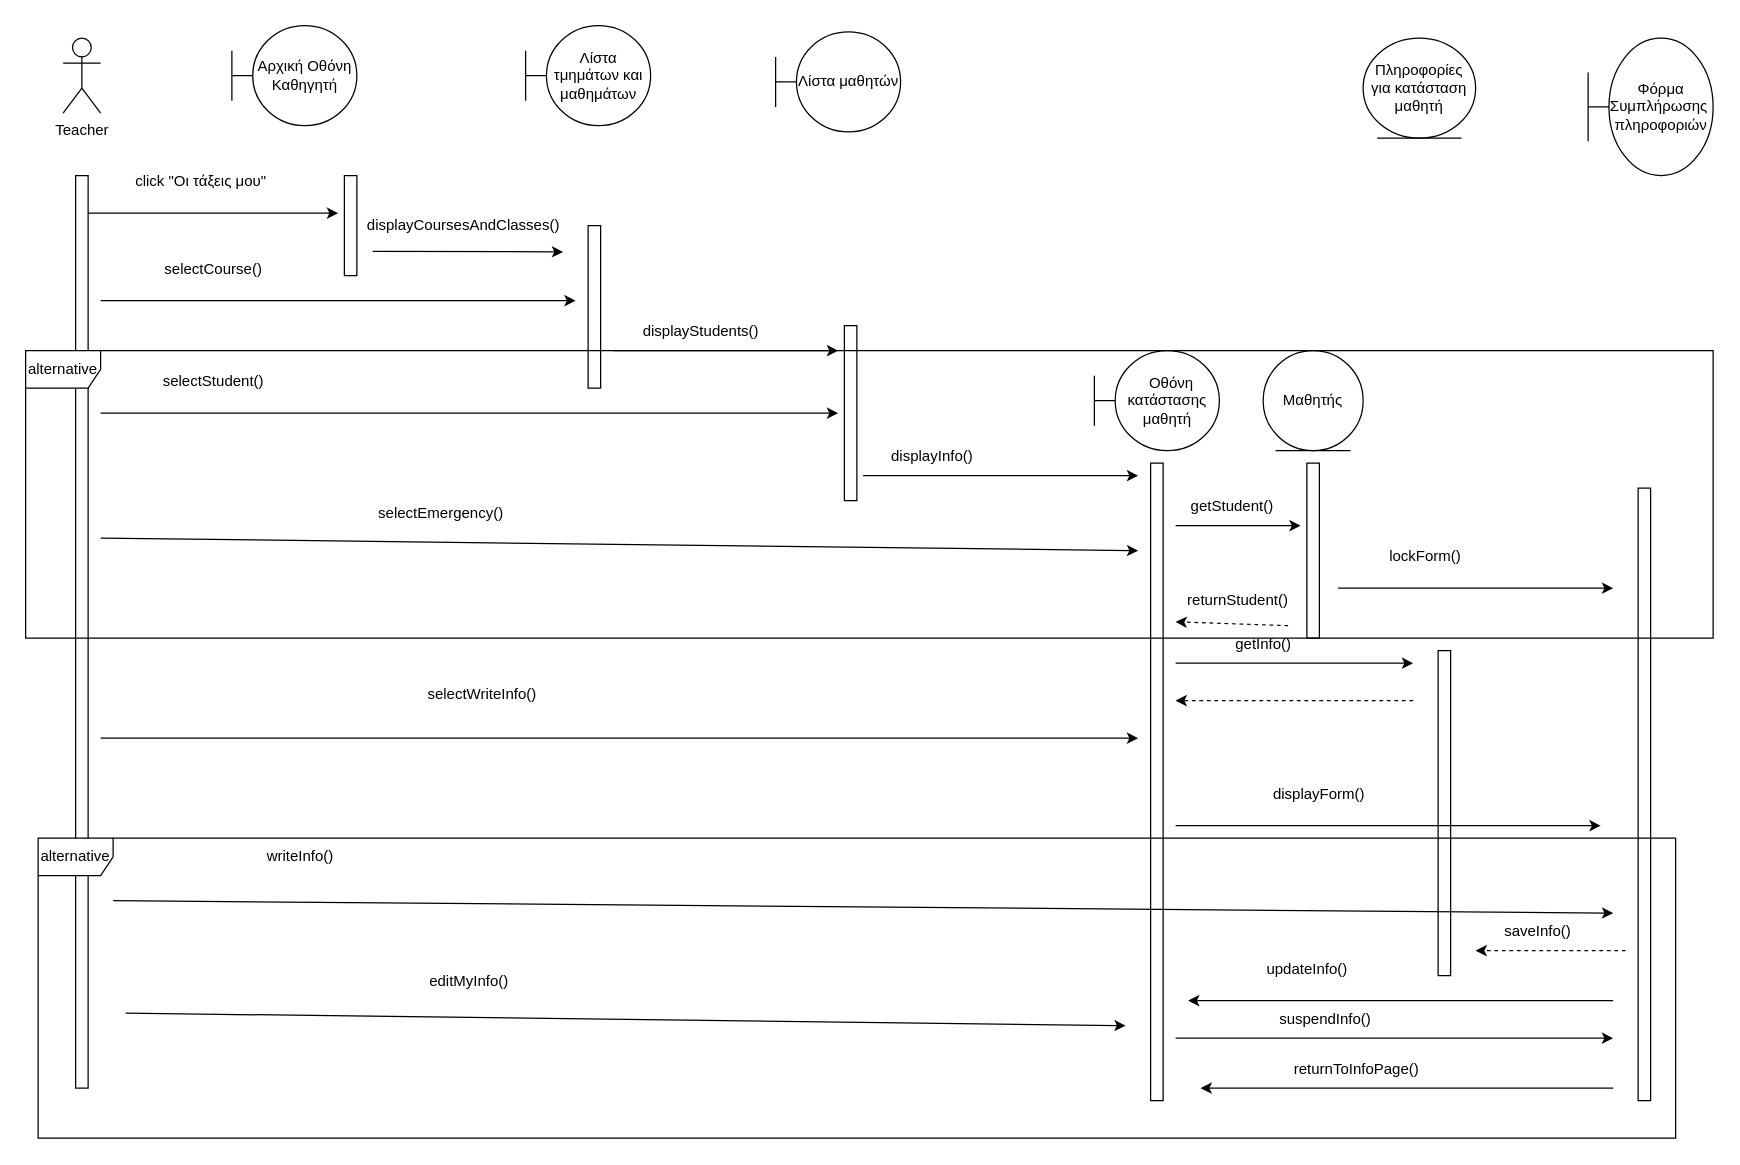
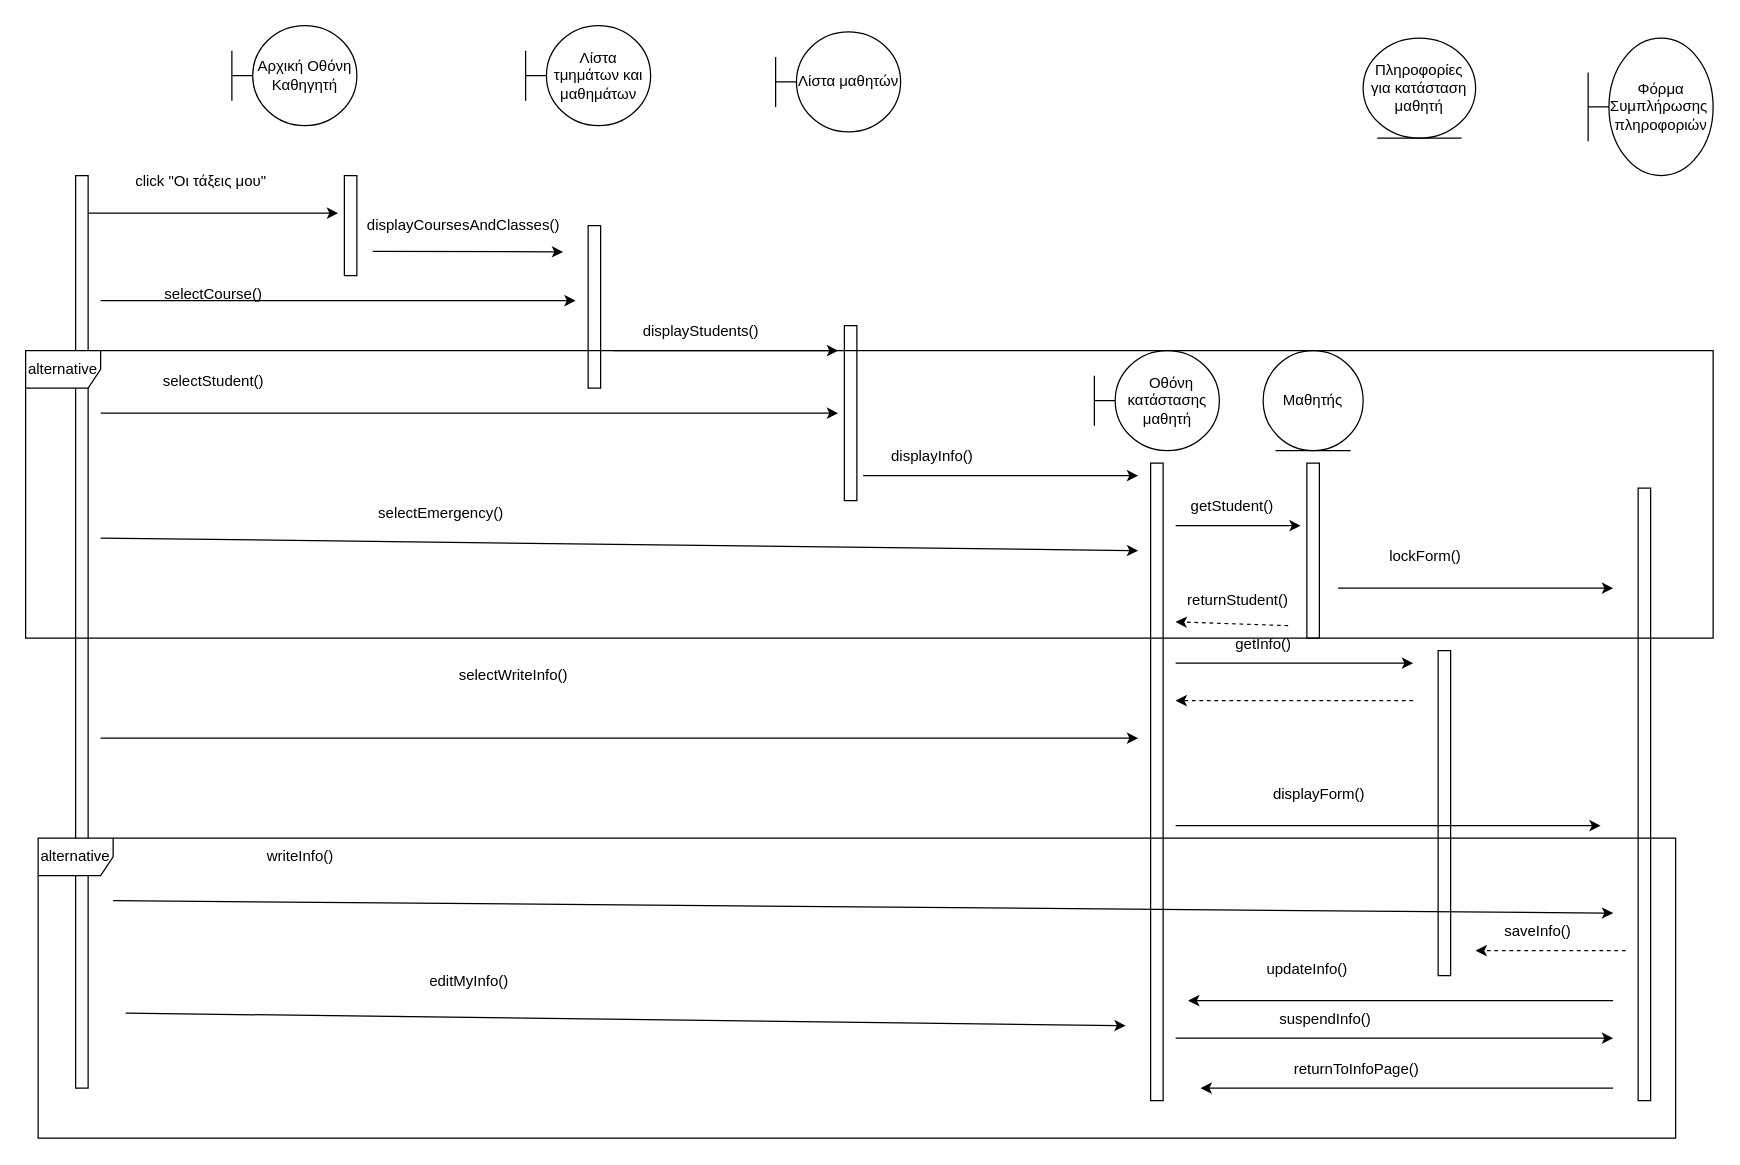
  <mxCell id="0" />
  <mxCell id="1" parent="0" />
  <mxCell id="2" value="Αρχική Οθόνη Καθηγητή" style="shape=umlBoundary;whiteSpace=wrap;html=1;" vertex="1" parent="1"><mxGeometry x="185" y="20" width="100" height="80" as="geometry" /></mxCell>
  <mxCell id="3" value="Λίστα τμημάτων και μαθημάτων" style="shape=umlBoundary;whiteSpace=wrap;html=1;" vertex="1" parent="1"><mxGeometry x="420" y="20" width="100" height="80" as="geometry" /></mxCell>
  <mxCell id="4" value="Λίστα μαθητών" style="shape=umlBoundary;whiteSpace=wrap;html=1;" vertex="1" parent="1"><mxGeometry x="620" y="25" width="100" height="80" as="geometry" /></mxCell>
- <mxCell id="5" value="Teacher" style="shape=umlActor;verticalLabelPosition=bottom;verticalAlign=top;html=1;outlineConnect=0;" vertex="1" parent="1"><mxGeometry x="50" y="30" width="30" height="60" as="geometry" /></mxCell>
  <mxCell id="6" value="Πληροφορίες για κατάσταση μαθητή" style="ellipse;shape=umlEntity;whiteSpace=wrap;html=1;" vertex="1" parent="1"><mxGeometry x="1090" y="30" width="90" height="80" as="geometry" /></mxCell>
  <mxCell id="7" value="Φόρμα Συμπλήρωσης&amp;nbsp;&lt;br&gt;πληροφοριών" style="shape=umlBoundary;whiteSpace=wrap;html=1;" vertex="1" parent="1"><mxGeometry x="1270" y="30" width="100" height="110" as="geometry" /></mxCell>
  <mxCell id="8" value="" style="html=1;points=[];perimeter=orthogonalPerimeter;outlineConnect=0;targetShapes=umlLifeline;portConstraint=eastwest;newEdgeStyle={&quot;edgeStyle&quot;:&quot;elbowEdgeStyle&quot;,&quot;elbow&quot;:&quot;vertical&quot;,&quot;curved&quot;:0,&quot;rounded&quot;:0};" vertex="1" parent="1"><mxGeometry x="60" y="140" width="10" height="730" as="geometry" /></mxCell>
  <mxCell id="9" value="" style="html=1;points=[];perimeter=orthogonalPerimeter;outlineConnect=0;targetShapes=umlLifeline;portConstraint=eastwest;newEdgeStyle={&quot;edgeStyle&quot;:&quot;elbowEdgeStyle&quot;,&quot;elbow&quot;:&quot;vertical&quot;,&quot;curved&quot;:0,&quot;rounded&quot;:0};" vertex="1" parent="1"><mxGeometry x="275" y="140" width="10" height="80" as="geometry" /></mxCell>
  <mxCell id="10" value="" style="html=1;points=[];perimeter=orthogonalPerimeter;outlineConnect=0;targetShapes=umlLifeline;portConstraint=eastwest;newEdgeStyle={&quot;edgeStyle&quot;:&quot;elbowEdgeStyle&quot;,&quot;elbow&quot;:&quot;vertical&quot;,&quot;curved&quot;:0,&quot;rounded&quot;:0};" vertex="1" parent="1"><mxGeometry x="470" y="180" width="10" height="130" as="geometry" /></mxCell>
  <mxCell id="11" value="" style="endArrow=classic;html=1;rounded=0;" edge="1" parent="1" source="8"><mxGeometry width="50" height="50" relative="1" as="geometry"><mxPoint x="350" y="260" as="sourcePoint" /><mxPoint x="270" y="170" as="targetPoint" /></mxGeometry></mxCell>
  <mxCell id="12" value="click &quot;Οι τάξεις μου&quot;" style="text;html=1;align=center;verticalAlign=middle;resizable=0;points=[];autosize=1;strokeColor=none;fillColor=none;" vertex="1" parent="1"><mxGeometry x="90" y="130" width="140" height="30" as="geometry" /></mxCell>
  <mxCell id="13" value="" style="endArrow=classic;html=1;rounded=0;" edge="1" parent="1"><mxGeometry width="50" height="50" relative="1" as="geometry"><mxPoint x="80" y="240" as="sourcePoint" /><mxPoint x="460" y="240" as="targetPoint" /></mxGeometry></mxCell>
- <mxCell id="14" value="selectCourse()" style="text;html=1;align=center;verticalAlign=middle;resizable=0;points=[];autosize=1;strokeColor=none;fillColor=none;" vertex="1" parent="1"><mxGeometry x="120" y="200" width="100" height="30" as="geometry" /></mxCell>
+ <mxCell id="14" value="selectCourse()" style="text;html=1;align=center;verticalAlign=middle;resizable=0;points=[];autosize=1;strokeColor=none;fillColor=none;" vertex="1" parent="1"><mxGeometry x="120" y="220" width="100" height="30" as="geometry" /></mxCell>
  <mxCell id="15" value="displayCoursesAndClasses()" style="text;html=1;align=center;verticalAlign=middle;resizable=0;points=[];autosize=1;strokeColor=none;fillColor=none;" vertex="1" parent="1"><mxGeometry x="280" y="165" width="180" height="30" as="geometry" /></mxCell>
  <mxCell id="16" value="" style="endArrow=classic;html=1;rounded=0;exitX=0.098;exitY=1.186;exitDx=0;exitDy=0;exitPerimeter=0;" edge="1" parent="1" source="15"><mxGeometry width="50" height="50" relative="1" as="geometry"><mxPoint x="420" y="430" as="sourcePoint" /><mxPoint x="450" y="201" as="targetPoint" /></mxGeometry></mxCell>
  <mxCell id="17" value="" style="html=1;points=[];perimeter=orthogonalPerimeter;outlineConnect=0;targetShapes=umlLifeline;portConstraint=eastwest;newEdgeStyle={&quot;edgeStyle&quot;:&quot;elbowEdgeStyle&quot;,&quot;elbow&quot;:&quot;vertical&quot;,&quot;curved&quot;:0,&quot;rounded&quot;:0};" vertex="1" parent="1"><mxGeometry x="675" y="260" width="10" height="140" as="geometry" /></mxCell>
  <mxCell id="18" value="displayStudents()" style="text;html=1;align=center;verticalAlign=middle;resizable=0;points=[];autosize=1;strokeColor=none;fillColor=none;" vertex="1" parent="1"><mxGeometry x="500" y="250" width="120" height="30" as="geometry" /></mxCell>
  <mxCell id="19" value="" style="endArrow=classic;html=1;rounded=0;" edge="1" parent="1"><mxGeometry width="50" height="50" relative="1" as="geometry"><mxPoint x="490" y="280" as="sourcePoint" /><mxPoint x="670" y="280" as="targetPoint" /></mxGeometry></mxCell>
  <mxCell id="20" value="" style="endArrow=classic;html=1;rounded=0;" edge="1" parent="1"><mxGeometry width="50" height="50" relative="1" as="geometry"><mxPoint x="80" y="330" as="sourcePoint" /><mxPoint x="670" y="330" as="targetPoint" /></mxGeometry></mxCell>
  <mxCell id="21" value="selectStudent()" style="text;html=1;align=center;verticalAlign=middle;resizable=0;points=[];autosize=1;strokeColor=none;fillColor=none;" vertex="1" parent="1"><mxGeometry x="120" y="290" width="100" height="30" as="geometry" /></mxCell>
  <mxCell id="22" value="" style="html=1;points=[];perimeter=orthogonalPerimeter;outlineConnect=0;targetShapes=umlLifeline;portConstraint=eastwest;newEdgeStyle={&quot;edgeStyle&quot;:&quot;elbowEdgeStyle&quot;,&quot;elbow&quot;:&quot;vertical&quot;,&quot;curved&quot;:0,&quot;rounded&quot;:0};" vertex="1" parent="1"><mxGeometry x="1150" y="520" width="10" height="260" as="geometry" /></mxCell>
  <mxCell id="23" value="displayInfo()" style="text;html=1;align=center;verticalAlign=middle;resizable=0;points=[];autosize=1;strokeColor=none;fillColor=none;" vertex="1" parent="1"><mxGeometry x="700" y="350" width="90" height="30" as="geometry" /></mxCell>
  <mxCell id="24" value="" style="endArrow=classic;html=1;rounded=0;" edge="1" parent="1"><mxGeometry width="50" height="50" relative="1" as="geometry"><mxPoint x="690" y="380" as="sourcePoint" /><mxPoint x="910" y="380" as="targetPoint" /></mxGeometry></mxCell>
  <mxCell id="25" value="" style="html=1;points=[];perimeter=orthogonalPerimeter;outlineConnect=0;targetShapes=umlLifeline;portConstraint=eastwest;newEdgeStyle={&quot;edgeStyle&quot;:&quot;elbowEdgeStyle&quot;,&quot;elbow&quot;:&quot;vertical&quot;,&quot;curved&quot;:0,&quot;rounded&quot;:0};" vertex="1" parent="1"><mxGeometry x="920" y="370" width="10" height="510" as="geometry" /></mxCell>
  <mxCell id="26" value="&amp;nbsp; Οθόνη κατάστασης μαθητή" style="shape=umlBoundary;whiteSpace=wrap;html=1;" vertex="1" parent="1"><mxGeometry x="875" y="280" width="100" height="80" as="geometry" /></mxCell>
  <mxCell id="27" value="Mαθητής" style="ellipse;shape=umlEntity;whiteSpace=wrap;html=1;" vertex="1" parent="1"><mxGeometry x="1010" y="280" width="80" height="80" as="geometry" /></mxCell>
  <mxCell id="28" value="" style="html=1;points=[];perimeter=orthogonalPerimeter;outlineConnect=0;targetShapes=umlLifeline;portConstraint=eastwest;newEdgeStyle={&quot;edgeStyle&quot;:&quot;elbowEdgeStyle&quot;,&quot;elbow&quot;:&quot;vertical&quot;,&quot;curved&quot;:0,&quot;rounded&quot;:0};" vertex="1" parent="1"><mxGeometry x="1045" y="370" width="10" height="140" as="geometry" /></mxCell>
  <mxCell id="29" value="getStudent()" style="text;html=1;align=center;verticalAlign=middle;resizable=0;points=[];autosize=1;strokeColor=none;fillColor=none;" vertex="1" parent="1"><mxGeometry x="940" y="390" width="90" height="30" as="geometry" /></mxCell>
  <mxCell id="30" value="" style="endArrow=classic;html=1;rounded=0;" edge="1" parent="1"><mxGeometry width="50" height="50" relative="1" as="geometry"><mxPoint x="940" y="420" as="sourcePoint" /><mxPoint x="1040" y="420" as="targetPoint" /></mxGeometry></mxCell>
  <mxCell id="31" value="getInfo()" style="text;html=1;align=center;verticalAlign=middle;resizable=0;points=[];autosize=1;strokeColor=none;fillColor=none;" vertex="1" parent="1"><mxGeometry x="975" y="500" width="70" height="30" as="geometry" /></mxCell>
  <mxCell id="32" value="" style="endArrow=classic;html=1;rounded=0;" edge="1" parent="1"><mxGeometry width="50" height="50" relative="1" as="geometry"><mxPoint x="940" y="530" as="sourcePoint" /><mxPoint x="1130" y="530" as="targetPoint" /></mxGeometry></mxCell>
  <mxCell id="33" value="" style="endArrow=classic;html=1;rounded=0;dashed=1;" edge="1" parent="1"><mxGeometry width="50" height="50" relative="1" as="geometry"><mxPoint x="1030" y="500" as="sourcePoint" /><mxPoint x="940" y="497" as="targetPoint" /></mxGeometry></mxCell>
  <mxCell id="34" value="returnStudent()" style="text;html=1;strokeColor=none;fillColor=none;align=center;verticalAlign=middle;whiteSpace=wrap;rounded=0;" vertex="1" parent="1"><mxGeometry x="950" y="470" width="80" height="20" as="geometry" /></mxCell>
  <mxCell id="35" value="" style="endArrow=classic;html=1;rounded=0;dashed=1;" edge="1" parent="1"><mxGeometry width="50" height="50" relative="1" as="geometry"><mxPoint x="1130" y="560" as="sourcePoint" /><mxPoint x="940" y="560" as="targetPoint" /></mxGeometry></mxCell>
  <mxCell id="36" value="" style="html=1;points=[];perimeter=orthogonalPerimeter;outlineConnect=0;targetShapes=umlLifeline;portConstraint=eastwest;newEdgeStyle={&quot;edgeStyle&quot;:&quot;elbowEdgeStyle&quot;,&quot;elbow&quot;:&quot;vertical&quot;,&quot;curved&quot;:0,&quot;rounded&quot;:0};" vertex="1" parent="1"><mxGeometry x="1310" y="390" width="10" height="490" as="geometry" /></mxCell>
- <mxCell id="37" value="selectWriteInfo()" style="text;html=1;align=center;verticalAlign=middle;resizable=0;points=[];autosize=1;strokeColor=none;fillColor=none;" vertex="1" parent="1"><mxGeometry x="330" y="540" width="110" height="30" as="geometry" /></mxCell>
+ <mxCell id="37" value="selectWriteInfo()" style="text;html=1;align=center;verticalAlign=middle;resizable=0;points=[];autosize=1;strokeColor=none;fillColor=none;" vertex="1" parent="1"><mxGeometry x="355" y="525" width="110" height="30" as="geometry" /></mxCell>
  <mxCell id="38" value="" style="endArrow=classic;html=1;rounded=0;" edge="1" parent="1"><mxGeometry width="50" height="50" relative="1" as="geometry"><mxPoint x="80" y="590" as="sourcePoint" /><mxPoint x="910" y="590" as="targetPoint" /></mxGeometry></mxCell>
  <mxCell id="39" value="" style="endArrow=classic;html=1;rounded=0;" edge="1" parent="1"><mxGeometry width="50" height="50" relative="1" as="geometry"><mxPoint x="940" y="660" as="sourcePoint" /><mxPoint x="1280" y="660" as="targetPoint" /></mxGeometry></mxCell>
  <mxCell id="40" value="displayForm()" style="text;html=1;strokeColor=none;fillColor=none;align=center;verticalAlign=middle;whiteSpace=wrap;rounded=0;" vertex="1" parent="1"><mxGeometry x="1020" y="620" width="70" height="30" as="geometry" /></mxCell>
  <mxCell id="41" value="" style="endArrow=classic;html=1;rounded=0;" edge="1" parent="1"><mxGeometry width="50" height="50" relative="1" as="geometry"><mxPoint x="90" y="720" as="sourcePoint" /><mxPoint x="1290" y="730" as="targetPoint" /></mxGeometry></mxCell>
  <mxCell id="42" value="writeInfo()" style="text;html=1;strokeColor=none;fillColor=none;align=center;verticalAlign=middle;whiteSpace=wrap;rounded=0;" vertex="1" parent="1"><mxGeometry x="210" y="670" width="60" height="30" as="geometry" /></mxCell>
  <mxCell id="43" value="" style="endArrow=classic;html=1;rounded=0;dashed=1;" edge="1" parent="1"><mxGeometry width="50" height="50" relative="1" as="geometry"><mxPoint x="1300" y="760" as="sourcePoint" /><mxPoint x="1180" y="760" as="targetPoint" /><Array as="points" /></mxGeometry></mxCell>
  <mxCell id="44" value="saveInfo()" style="text;html=1;strokeColor=none;fillColor=none;align=center;verticalAlign=middle;whiteSpace=wrap;rounded=0;" vertex="1" parent="1"><mxGeometry x="1200" y="730" width="60" height="30" as="geometry" /></mxCell>
  <mxCell id="45" value="" style="endArrow=classic;html=1;rounded=0;" edge="1" parent="1"><mxGeometry width="50" height="50" relative="1" as="geometry"><mxPoint x="1290" y="800" as="sourcePoint" /><mxPoint x="950" y="800" as="targetPoint" /></mxGeometry></mxCell>
  <mxCell id="46" value="updateInfo()" style="text;html=1;align=center;verticalAlign=middle;resizable=0;points=[];autosize=1;strokeColor=none;fillColor=none;" vertex="1" parent="1"><mxGeometry x="1000" y="760" width="90" height="30" as="geometry" /></mxCell>
  <mxCell id="47" value="" style="endArrow=classic;html=1;rounded=0;" edge="1" parent="1"><mxGeometry width="50" height="50" relative="1" as="geometry"><mxPoint x="100" y="810" as="sourcePoint" /><mxPoint x="900" y="820" as="targetPoint" /></mxGeometry></mxCell>
  <mxCell id="48" value="editMyInfo()" style="text;html=1;strokeColor=none;fillColor=none;align=center;verticalAlign=middle;whiteSpace=wrap;rounded=0;" vertex="1" parent="1"><mxGeometry x="345" y="770" width="60" height="30" as="geometry" /></mxCell>
  <mxCell id="49" value="" style="endArrow=classic;html=1;rounded=0;" edge="1" parent="1"><mxGeometry width="50" height="50" relative="1" as="geometry"><mxPoint x="940" y="830" as="sourcePoint" /><mxPoint x="1290" y="830" as="targetPoint" /></mxGeometry></mxCell>
  <mxCell id="50" value="suspendInfo()" style="text;html=1;strokeColor=none;fillColor=none;align=center;verticalAlign=middle;whiteSpace=wrap;rounded=0;" vertex="1" parent="1"><mxGeometry x="1030" y="800" width="60" height="30" as="geometry" /></mxCell>
  <mxCell id="51" value="" style="endArrow=classic;html=1;rounded=0;" edge="1" parent="1"><mxGeometry width="50" height="50" relative="1" as="geometry"><mxPoint x="1290" y="870" as="sourcePoint" /><mxPoint x="960" y="870" as="targetPoint" /></mxGeometry></mxCell>
  <mxCell id="52" value="returnToInfoPage()" style="text;html=1;strokeColor=none;fillColor=none;align=center;verticalAlign=middle;whiteSpace=wrap;rounded=0;" vertex="1" parent="1"><mxGeometry x="1055" y="840" width="60" height="30" as="geometry" /></mxCell>
  <mxCell id="53" value="alternative" style="shape=umlFrame;whiteSpace=wrap;html=1;pointerEvents=0;" vertex="1" parent="1"><mxGeometry x="30" y="670" width="1310" height="240" as="geometry" /></mxCell>
  <mxCell id="54" value="" style="endArrow=classic;html=1;rounded=0;" edge="1" parent="1"><mxGeometry width="50" height="50" relative="1" as="geometry"><mxPoint x="80" y="430" as="sourcePoint" /><mxPoint x="910" y="440" as="targetPoint" /></mxGeometry></mxCell>
  <mxCell id="55" value="selectEmergency()" style="text;html=1;strokeColor=none;fillColor=none;align=center;verticalAlign=middle;whiteSpace=wrap;rounded=0;" vertex="1" parent="1"><mxGeometry x="300" y="400" width="105" height="20" as="geometry" /></mxCell>
  <mxCell id="56" value="" style="endArrow=classic;html=1;rounded=0;" edge="1" parent="1"><mxGeometry width="50" height="50" relative="1" as="geometry"><mxPoint x="1070" y="470" as="sourcePoint" /><mxPoint x="1290" y="470" as="targetPoint" /></mxGeometry></mxCell>
  <mxCell id="57" value="lockForm()" style="text;html=1;strokeColor=none;fillColor=none;align=center;verticalAlign=middle;whiteSpace=wrap;rounded=0;" vertex="1" parent="1"><mxGeometry x="1110" y="430" width="60" height="30" as="geometry" /></mxCell>
  <mxCell id="58" value="alternative" style="shape=umlFrame;whiteSpace=wrap;html=1;pointerEvents=0;" vertex="1" parent="1"><mxGeometry x="20" y="280" width="1350" height="230" as="geometry" /></mxCell>
